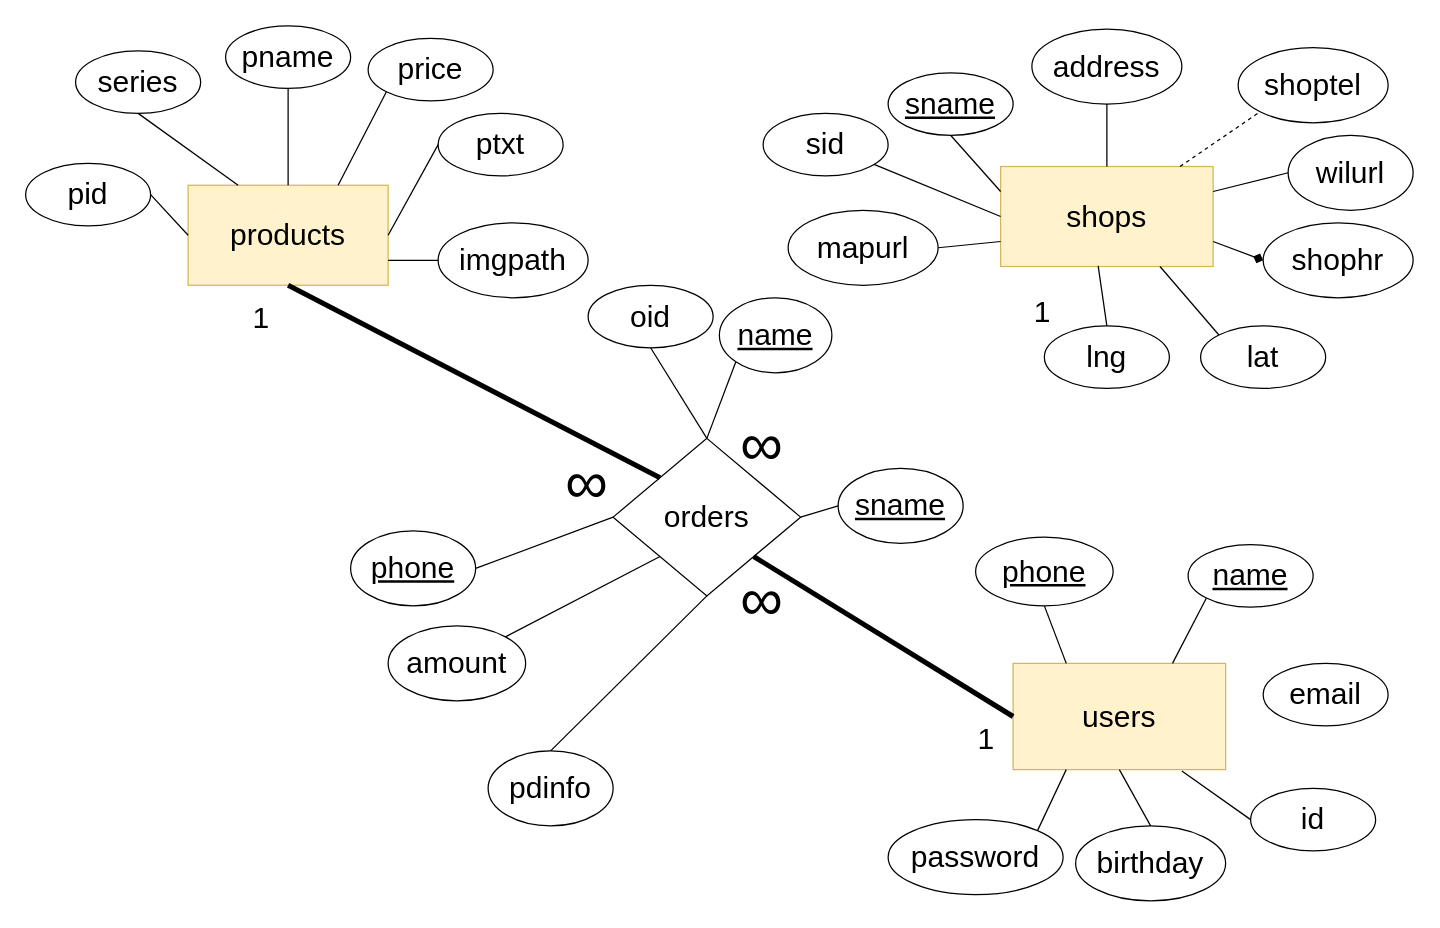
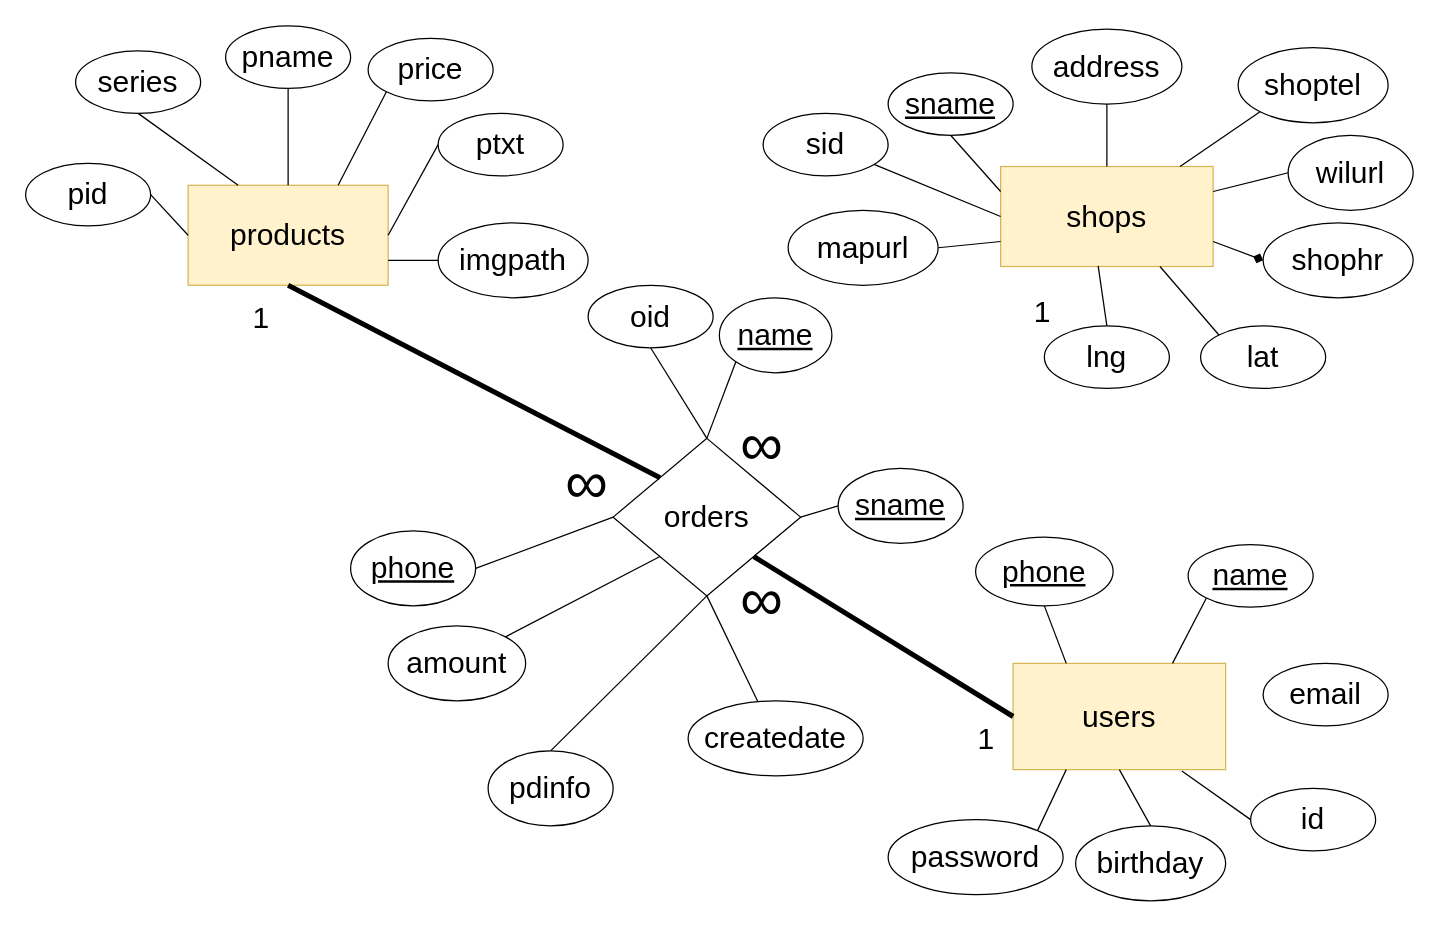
  <mxCell id="0" />
  <mxCell id="1" parent="0" />
  <mxCell id="2" value="&lt;font style=&quot;font-size: 24px;&quot;&gt;products&lt;/font&gt;" style="rounded=0;whiteSpace=wrap;html=1;fillColor=#fff2cc;strokeColor=#d6b656;" parent="1" vertex="1"><mxGeometry x="150" y="147.5" width="160" height="80" as="geometry" /></mxCell>
  <mxCell id="3" value="&lt;font style=&quot;font-size: 24px;&quot;&gt;pid&lt;/font&gt;" style="ellipse;whiteSpace=wrap;html=1;" parent="1" vertex="1"><mxGeometry x="20" y="130" width="100" height="50" as="geometry" /></mxCell>
  <mxCell id="4" value="&lt;font style=&quot;font-size: 24px;&quot;&gt;pname&lt;/font&gt;" style="ellipse;whiteSpace=wrap;html=1;" parent="1" vertex="1"><mxGeometry x="180" y="20" width="100" height="50" as="geometry" /></mxCell>
  <mxCell id="5" value="&lt;font style=&quot;font-size: 24px;&quot;&gt;price&lt;/font&gt;" style="ellipse;whiteSpace=wrap;html=1;" parent="1" vertex="1"><mxGeometry x="294" y="30" width="100" height="50" as="geometry" /></mxCell>
  <mxCell id="6" value="&lt;font style=&quot;font-size: 24px;&quot;&gt;series&lt;/font&gt;" style="ellipse;whiteSpace=wrap;html=1;" parent="1" vertex="1"><mxGeometry x="60" y="40" width="100" height="50" as="geometry" /></mxCell>
  <mxCell id="7" value="" style="endArrow=none;html=1;rounded=0;entryX=0;entryY=0.5;entryDx=0;entryDy=0;exitX=1;exitY=0.5;exitDx=0;exitDy=0;" parent="1" source="3" target="2" edge="1"><mxGeometry width="50" height="50" relative="1" as="geometry"><mxPoint x="100" y="200" as="sourcePoint" /><mxPoint x="120" y="160" as="targetPoint" /></mxGeometry></mxCell>
  <mxCell id="8" value="" style="endArrow=none;html=1;rounded=0;exitX=0.25;exitY=0;exitDx=0;exitDy=0;entryX=0.5;entryY=1;entryDx=0;entryDy=0;" parent="1" source="2" target="6" edge="1"><mxGeometry width="50" height="50" relative="1" as="geometry"><mxPoint x="190" y="70" as="sourcePoint" /><mxPoint x="240" y="20" as="targetPoint" /></mxGeometry></mxCell>
  <mxCell id="9" value="" style="endArrow=none;html=1;rounded=0;exitX=0.5;exitY=0;exitDx=0;exitDy=0;entryX=0.5;entryY=1;entryDx=0;entryDy=0;" parent="1" source="2" target="4" edge="1"><mxGeometry width="50" height="50" relative="1" as="geometry"><mxPoint x="210" y="90" as="sourcePoint" /><mxPoint x="260" y="40" as="targetPoint" /></mxGeometry></mxCell>
  <mxCell id="10" value="" style="endArrow=none;html=1;rounded=0;exitX=0.75;exitY=0;exitDx=0;exitDy=0;entryX=0;entryY=1;entryDx=0;entryDy=0;" parent="1" source="2" target="5" edge="1"><mxGeometry width="50" height="50" relative="1" as="geometry"><mxPoint x="280" y="100" as="sourcePoint" /><mxPoint x="290" y="70" as="targetPoint" /></mxGeometry></mxCell>
  <mxCell id="11" value="&lt;font style=&quot;font-size: 24px;&quot;&gt;ptxt&lt;/font&gt;" style="ellipse;whiteSpace=wrap;html=1;" parent="1" vertex="1"><mxGeometry x="350" y="90" width="100" height="50" as="geometry" /></mxCell>
  <mxCell id="12" value="" style="endArrow=none;html=1;rounded=0;exitX=1;exitY=0.5;exitDx=0;exitDy=0;entryX=0;entryY=0.5;entryDx=0;entryDy=0;" parent="1" source="2" target="11" edge="1"><mxGeometry width="50" height="50" relative="1" as="geometry"><mxPoint x="350" y="220" as="sourcePoint" /><mxPoint x="400" y="170" as="targetPoint" /></mxGeometry></mxCell>
  <mxCell id="13" value="&lt;font style=&quot;font-size: 24px;&quot;&gt;imgpath&lt;/font&gt;" style="ellipse;whiteSpace=wrap;html=1;" parent="1" vertex="1"><mxGeometry x="350" y="177.5" width="120" height="60" as="geometry" /></mxCell>
  <mxCell id="14" value="" style="endArrow=none;html=1;rounded=0;exitX=1;exitY=0.75;exitDx=0;exitDy=0;entryX=0;entryY=0.5;entryDx=0;entryDy=0;" parent="1" source="2" target="13" edge="1"><mxGeometry width="50" height="50" relative="1" as="geometry"><mxPoint x="350" y="230" as="sourcePoint" /><mxPoint x="400" y="180" as="targetPoint" /></mxGeometry></mxCell>
  <mxCell id="15" value="&lt;font style=&quot;font-size: 24px;&quot;&gt;shops&lt;/font&gt;" style="rounded=0;whiteSpace=wrap;html=1;fillColor=#fff2cc;strokeColor=#d6b656;" parent="1" vertex="1"><mxGeometry x="800" y="132.5" width="170" height="80" as="geometry" /></mxCell>
  <mxCell id="16" value="&lt;font style=&quot;font-size: 24px;&quot;&gt;sid&lt;/font&gt;" style="ellipse;whiteSpace=wrap;html=1;" parent="1" vertex="1"><mxGeometry x="610" y="90" width="100" height="50" as="geometry" /></mxCell>
  <mxCell id="17" value="&lt;font style=&quot;font-size: 24px;&quot;&gt;&lt;u&gt;sname&lt;/u&gt;&lt;/font&gt;" style="ellipse;whiteSpace=wrap;html=1;" parent="1" vertex="1"><mxGeometry x="710" y="57.5" width="100" height="50" as="geometry" /></mxCell>
  <mxCell id="18" value="&lt;font style=&quot;font-size: 24px;&quot;&gt;address&lt;/font&gt;" style="ellipse;whiteSpace=wrap;html=1;" parent="1" vertex="1"><mxGeometry x="825" y="22.5" width="120" height="60" as="geometry" /></mxCell>
  <mxCell id="19" value="&lt;span style=&quot;font-size: 24px;&quot;&gt;shoptel&lt;/span&gt;" style="ellipse;whiteSpace=wrap;html=1;" parent="1" vertex="1"><mxGeometry x="990" y="37.5" width="120" height="60" as="geometry" /></mxCell>
  <mxCell id="20" value="&lt;font style=&quot;font-size: 24px;&quot;&gt;shophr&lt;/font&gt;" style="ellipse;whiteSpace=wrap;html=1;" parent="1" vertex="1"><mxGeometry x="1010" y="177.5" width="120" height="60" as="geometry" /></mxCell>
  <mxCell id="21" value="&lt;font style=&quot;font-size: 24px;&quot;&gt;mapurl&lt;/font&gt;" style="ellipse;whiteSpace=wrap;html=1;" parent="1" vertex="1"><mxGeometry x="630" y="167.5" width="120" height="60" as="geometry" /></mxCell>
  <mxCell id="22" value="&lt;font style=&quot;font-size: 24px;&quot;&gt;lat&lt;/font&gt;" style="ellipse;whiteSpace=wrap;html=1;" parent="1" vertex="1"><mxGeometry x="960" y="260" width="100" height="50" as="geometry" /></mxCell>
  <mxCell id="23" value="&lt;font style=&quot;font-size: 24px;&quot;&gt;lng&lt;/font&gt;" style="ellipse;whiteSpace=wrap;html=1;" parent="1" vertex="1"><mxGeometry x="835" y="260" width="100" height="50" as="geometry" /></mxCell>
  <mxCell id="24" value="" style="endArrow=none;html=1;rounded=0;entryX=0.459;entryY=0.994;entryDx=0;entryDy=0;exitX=0.5;exitY=0;exitDx=0;exitDy=0;entryPerimeter=0;" parent="1" source="23" target="15" edge="1"><mxGeometry width="50" height="50" relative="1" as="geometry"><mxPoint x="860" y="327.5" as="sourcePoint" /><mxPoint x="910" y="277.5" as="targetPoint" /></mxGeometry></mxCell>
  <mxCell id="25" value="" style="endArrow=none;html=1;rounded=0;entryX=0.75;entryY=1;entryDx=0;entryDy=0;exitX=0;exitY=0;exitDx=0;exitDy=0;" parent="1" source="22" target="15" edge="1"><mxGeometry width="50" height="50" relative="1" as="geometry"><mxPoint x="840" y="257.5" as="sourcePoint" /><mxPoint x="940" y="227.5" as="targetPoint" /></mxGeometry></mxCell>
  <mxCell id="26" value="" style="endArrow=none;html=1;rounded=0;exitX=0.5;exitY=0;exitDx=0;exitDy=0;entryX=0.5;entryY=1;entryDx=0;entryDy=0;" parent="1" source="15" target="18" edge="1"><mxGeometry width="50" height="50" relative="1" as="geometry"><mxPoint x="820" y="122.5" as="sourcePoint" /><mxPoint x="870" y="72.5" as="targetPoint" /></mxGeometry></mxCell>
  <mxCell id="27" value="" style="endArrow=none;html=1;rounded=0;entryX=0;entryY=0.25;entryDx=0;entryDy=0;exitX=0.5;exitY=1;exitDx=0;exitDy=0;" parent="1" source="17" target="15" edge="1"><mxGeometry width="50" height="50" relative="1" as="geometry"><mxPoint x="740" y="207.5" as="sourcePoint" /><mxPoint x="790" y="157.5" as="targetPoint" /></mxGeometry></mxCell>
  <mxCell id="28" value="" style="endArrow=none;html=1;rounded=0;entryX=0;entryY=0.5;entryDx=0;entryDy=0;" parent="1" source="16" target="15" edge="1"><mxGeometry width="50" height="50" relative="1" as="geometry"><mxPoint x="730" y="217.5" as="sourcePoint" /><mxPoint x="780" y="167.5" as="targetPoint" /></mxGeometry></mxCell>
  <mxCell id="29" value="" style="endArrow=none;html=1;rounded=0;entryX=0;entryY=0.75;entryDx=0;entryDy=0;exitX=1;exitY=0.5;exitDx=0;exitDy=0;" parent="1" source="21" target="15" edge="1"><mxGeometry width="50" height="50" relative="1" as="geometry"><mxPoint x="720" y="257.5" as="sourcePoint" /><mxPoint x="770" y="207.5" as="targetPoint" /></mxGeometry></mxCell>
- <mxCell id="30" value="" style="endArrow=none;html=1;rounded=0;entryX=0;entryY=1;entryDx=0;entryDy=0;dashed=1;" parent="1" source="15" target="19" edge="1"><mxGeometry width="50" height="50" relative="1" as="geometry"><mxPoint x="1020" y="137.5" as="sourcePoint" /><mxPoint x="990" y="132.5" as="targetPoint" /></mxGeometry></mxCell>
+ <mxCell id="30" value="" style="endArrow=none;html=1;rounded=0;entryX=0;entryY=1;entryDx=0;entryDy=0;" parent="1" source="15" target="19" edge="1"><mxGeometry width="50" height="50" relative="1" as="geometry"><mxPoint x="1020" y="137.5" as="sourcePoint" /><mxPoint x="990" y="132.5" as="targetPoint" /></mxGeometry></mxCell>
  <mxCell id="31" value="" style="endArrow=diamond;html=1;rounded=0;entryX=0;entryY=0.5;entryDx=0;entryDy=0;exitX=1;exitY=0.75;exitDx=0;exitDy=0;" parent="1" source="15" target="20" edge="1"><mxGeometry width="50" height="50" relative="1" as="geometry"><mxPoint x="930" y="307.5" as="sourcePoint" /><mxPoint x="980" y="257.5" as="targetPoint" /></mxGeometry></mxCell>
  <mxCell id="32" value="&lt;font style=&quot;font-size: 24px;&quot;&gt;wilurl&lt;/font&gt;" style="ellipse;whiteSpace=wrap;html=1;" parent="1" vertex="1"><mxGeometry x="1030" y="107.5" width="100" height="60" as="geometry" /></mxCell>
  <mxCell id="33" value="" style="endArrow=none;html=1;rounded=0;entryX=0;entryY=0.5;entryDx=0;entryDy=0;exitX=1;exitY=0.25;exitDx=0;exitDy=0;" parent="1" source="15" target="32" edge="1"><mxGeometry width="50" height="50" relative="1" as="geometry"><mxPoint x="990" y="177.5" as="sourcePoint" /><mxPoint x="1040" y="127.5" as="targetPoint" /></mxGeometry></mxCell>
  <mxCell id="34" value="&lt;font style=&quot;font-size: 24px;&quot;&gt;users&lt;/font&gt;" style="rounded=0;whiteSpace=wrap;html=1;fillColor=#fff2cc;strokeColor=#d6b656;" parent="1" vertex="1"><mxGeometry x="810" y="530" width="170" height="85" as="geometry" /></mxCell>
  <mxCell id="35" value="&lt;font style=&quot;font-size: 24px;&quot;&gt;id&lt;/font&gt;" style="ellipse;whiteSpace=wrap;html=1;" parent="1" vertex="1"><mxGeometry x="1000" y="630" width="100" height="50" as="geometry" /></mxCell>
  <mxCell id="36" value="&lt;font style=&quot;font-size: 24px;&quot;&gt;&lt;u&gt;name&lt;/u&gt;&lt;/font&gt;" style="ellipse;whiteSpace=wrap;html=1;" parent="1" vertex="1"><mxGeometry x="950" y="435" width="100" height="50" as="geometry" /></mxCell>
  <mxCell id="37" value="&lt;font style=&quot;font-size: 24px;&quot;&gt;email&lt;/font&gt;" style="ellipse;whiteSpace=wrap;html=1;" parent="1" vertex="1"><mxGeometry x="1010" y="530" width="100" height="50" as="geometry" /></mxCell>
  <mxCell id="38" value="&lt;font style=&quot;font-size: 24px;&quot;&gt;password&lt;/font&gt;" style="ellipse;whiteSpace=wrap;html=1;" parent="1" vertex="1"><mxGeometry x="710" y="655" width="140" height="60" as="geometry" /></mxCell>
  <mxCell id="39" value="&lt;font style=&quot;font-size: 24px;&quot;&gt;&lt;u&gt;phone&lt;/u&gt;&lt;/font&gt;" style="ellipse;whiteSpace=wrap;html=1;" parent="1" vertex="1"><mxGeometry x="780" y="429" width="110" height="55" as="geometry" /></mxCell>
  <mxCell id="40" value="&lt;font style=&quot;font-size: 24px;&quot;&gt;birthday&lt;/font&gt;" style="ellipse;whiteSpace=wrap;html=1;" parent="1" vertex="1"><mxGeometry x="860" y="660" width="120" height="60" as="geometry" /></mxCell>
  <mxCell id="41" value="" style="endArrow=none;html=1;rounded=0;entryX=0.25;entryY=0;entryDx=0;entryDy=0;exitX=0.5;exitY=1;exitDx=0;exitDy=0;" parent="1" source="39" target="34" edge="1"><mxGeometry width="50" height="50" relative="1" as="geometry"><mxPoint x="780" y="502.5" as="sourcePoint" /><mxPoint x="830" y="452.5" as="targetPoint" /></mxGeometry></mxCell>
  <mxCell id="42" value="" style="endArrow=none;html=1;rounded=0;entryX=0;entryY=1;entryDx=0;entryDy=0;exitX=0.75;exitY=0;exitDx=0;exitDy=0;" parent="1" source="34" target="36" edge="1"><mxGeometry width="50" height="50" relative="1" as="geometry"><mxPoint x="945" y="495" as="sourcePoint" /><mxPoint x="995" y="445" as="targetPoint" /></mxGeometry></mxCell>
  <mxCell id="43" value="" style="endArrow=none;html=1;rounded=0;exitX=1;exitY=0;exitDx=0;exitDy=0;entryX=0.25;entryY=1;entryDx=0;entryDy=0;" parent="1" source="38" target="34" edge="1"><mxGeometry width="50" height="50" relative="1" as="geometry"><mxPoint x="735" y="570" as="sourcePoint" /><mxPoint x="780" y="600" as="targetPoint" /></mxGeometry></mxCell>
  <mxCell id="44" value="" style="endArrow=none;html=1;rounded=0;entryX=0.5;entryY=1;entryDx=0;entryDy=0;exitX=0.5;exitY=0;exitDx=0;exitDy=0;" parent="1" source="40" target="34" edge="1"><mxGeometry width="50" height="50" relative="1" as="geometry"><mxPoint x="750" y="620" as="sourcePoint" /><mxPoint x="800" y="570" as="targetPoint" /></mxGeometry></mxCell>
  <mxCell id="45" value="&lt;font style=&quot;font-size: 24px;&quot;&gt;oid&lt;/font&gt;" style="ellipse;whiteSpace=wrap;html=1;" parent="1" vertex="1"><mxGeometry x="470" y="227.5" width="100" height="50" as="geometry" /></mxCell>
  <mxCell id="46" value="&lt;font style=&quot;font-size: 24px;&quot;&gt;&lt;u&gt;phone&lt;/u&gt;&lt;/font&gt;" style="ellipse;whiteSpace=wrap;html=1;" parent="1" vertex="1"><mxGeometry x="280" y="424" width="100" height="60" as="geometry" /></mxCell>
  <mxCell id="47" value="&lt;font style=&quot;font-size: 24px;&quot;&gt;&lt;u&gt;name&lt;/u&gt;&lt;/font&gt;" style="ellipse;whiteSpace=wrap;html=1;" parent="1" vertex="1"><mxGeometry x="575" y="237.5" width="90" height="60" as="geometry" /></mxCell>
  <mxCell id="48" value="&lt;font style=&quot;font-size: 24px;&quot;&gt;&lt;u&gt;sname&lt;/u&gt;&lt;/font&gt;" style="ellipse;whiteSpace=wrap;html=1;" parent="1" vertex="1"><mxGeometry x="670" y="374" width="100" height="60" as="geometry" /></mxCell>
  <mxCell id="49" value="&lt;font style=&quot;font-size: 24px;&quot;&gt;amount&lt;/font&gt;" style="ellipse;whiteSpace=wrap;html=1;" parent="1" vertex="1"><mxGeometry x="310" y="500" width="110" height="60" as="geometry" /></mxCell>
  <mxCell id="50" value="&lt;font style=&quot;font-size: 24px;&quot;&gt;pdinfo&lt;/font&gt;" style="ellipse;whiteSpace=wrap;html=1;" parent="1" vertex="1"><mxGeometry x="390" y="600" width="100" height="60" as="geometry" /></mxCell>
+ <mxCell id="51" value="&lt;font style=&quot;font-size: 24px;&quot;&gt;createdate&lt;/font&gt;" style="ellipse;whiteSpace=wrap;html=1;" parent="1" vertex="1"><mxGeometry x="550" y="560" width="140" height="60" as="geometry" /></mxCell>
  <mxCell id="52" value="&lt;font style=&quot;font-size: 24px;&quot;&gt;orders&lt;/font&gt;" style="rhombus;whiteSpace=wrap;html=1;" parent="1" vertex="1"><mxGeometry x="490" y="350" width="150" height="126" as="geometry" /></mxCell>
  <mxCell id="53" value="" style="endArrow=none;html=1;rounded=0;entryX=0;entryY=0.5;entryDx=0;entryDy=0;exitX=0.794;exitY=1.012;exitDx=0;exitDy=0;exitPerimeter=0;" parent="1" source="34" target="35" edge="1"><mxGeometry width="50" height="50" relative="1" as="geometry"><mxPoint x="970" y="655" as="sourcePoint" /><mxPoint x="1020" y="605" as="targetPoint" /></mxGeometry></mxCell>
  <mxCell id="54" value="" style="endArrow=none;html=1;rounded=0;strokeWidth=4;entryX=0;entryY=0;entryDx=0;entryDy=0;exitX=0.5;exitY=1;exitDx=0;exitDy=0;" parent="1" source="2" target="52" edge="1"><mxGeometry width="50" height="50" relative="1" as="geometry"><mxPoint x="300" y="320" as="sourcePoint" /><mxPoint x="350" y="270" as="targetPoint" /></mxGeometry></mxCell>
  <mxCell id="55" value="" style="endArrow=none;html=1;rounded=0;entryX=0;entryY=0.5;entryDx=0;entryDy=0;exitX=1;exitY=1;exitDx=0;exitDy=0;strokeWidth=4;" parent="1" source="52" target="34" edge="1"><mxGeometry width="50" height="50" relative="1" as="geometry"><mxPoint x="560" y="420" as="sourcePoint" /><mxPoint x="610" y="370" as="targetPoint" /></mxGeometry></mxCell>
  <mxCell id="56" value="" style="endArrow=none;html=1;rounded=0;entryX=0.5;entryY=1;entryDx=0;entryDy=0;exitX=0.5;exitY=0;exitDx=0;exitDy=0;" parent="1" source="52" target="45" edge="1"><mxGeometry width="50" height="50" relative="1" as="geometry"><mxPoint x="560" y="420" as="sourcePoint" /><mxPoint x="610" y="370" as="targetPoint" /></mxGeometry></mxCell>
  <mxCell id="57" value="" style="endArrow=none;html=1;rounded=0;entryX=0;entryY=1;entryDx=0;entryDy=0;exitX=1;exitY=0;exitDx=0;exitDy=0;" parent="1" source="49" target="52" edge="1"><mxGeometry width="50" height="50" relative="1" as="geometry"><mxPoint x="440" y="490" as="sourcePoint" /><mxPoint x="490" y="440" as="targetPoint" /></mxGeometry></mxCell>
  <mxCell id="58" value="" style="endArrow=none;html=1;rounded=0;exitX=1;exitY=0.5;exitDx=0;exitDy=0;entryX=0;entryY=0.5;entryDx=0;entryDy=0;" parent="1" source="46" target="52" edge="1"><mxGeometry width="50" height="50" relative="1" as="geometry"><mxPoint x="400" y="435" as="sourcePoint" /><mxPoint x="460" y="430" as="targetPoint" /></mxGeometry></mxCell>
  <mxCell id="59" value="" style="endArrow=none;html=1;rounded=0;exitX=0;exitY=0.5;exitDx=0;exitDy=0;entryX=1;entryY=0.5;entryDx=0;entryDy=0;" parent="1" target="52" edge="1" source="48"><mxGeometry width="50" height="50" relative="1" as="geometry"><mxPoint x="770" y="445" as="sourcePoint" /><mxPoint x="670" y="475" as="targetPoint" /></mxGeometry></mxCell>
  <mxCell id="60" value="" style="endArrow=none;html=1;rounded=0;entryX=0;entryY=1;entryDx=0;entryDy=0;exitX=0.5;exitY=0;exitDx=0;exitDy=0;" edge="1" parent="1" source="52" target="47"><mxGeometry width="50" height="50" relative="1" as="geometry"><mxPoint x="560" y="420" as="sourcePoint" /><mxPoint x="610" y="370" as="targetPoint" /></mxGeometry></mxCell>
  <mxCell id="61" value="" style="endArrow=none;html=1;rounded=0;entryX=0.5;entryY=1;entryDx=0;entryDy=0;exitX=0.5;exitY=0;exitDx=0;exitDy=0;" edge="1" parent="1" source="50" target="52"><mxGeometry width="50" height="50" relative="1" as="geometry"><mxPoint x="500" y="526" as="sourcePoint" /><mxPoint x="550" y="476" as="targetPoint" /></mxGeometry></mxCell>
+ <mxCell id="62" value="" style="endArrow=none;html=1;rounded=0;exitX=0.5;exitY=1;exitDx=0;exitDy=0;" edge="1" parent="1" source="52" target="51"><mxGeometry width="50" height="50" relative="1" as="geometry"><mxPoint x="570" y="480" as="sourcePoint" /><mxPoint x="610" y="370" as="targetPoint" /></mxGeometry></mxCell>
  <mxCell id="63" value="&lt;font style=&quot;font-size: 48px;&quot;&gt;∞&lt;/font&gt;" style="text;whiteSpace=wrap;html=1;" vertex="1" parent="1"><mxGeometry x="450" y="350" width="40" height="40" as="geometry" /></mxCell>
  <mxCell id="64" value="&lt;font style=&quot;font-size: 48px;&quot;&gt;∞&lt;/font&gt;" style="text;whiteSpace=wrap;html=1;" vertex="1" parent="1"><mxGeometry x="590" y="320" width="40" height="40" as="geometry" /></mxCell>
  <mxCell id="65" value="&lt;font style=&quot;font-size: 48px;&quot;&gt;∞&lt;/font&gt;" style="text;whiteSpace=wrap;html=1;" vertex="1" parent="1"><mxGeometry x="590" y="444" width="40" height="40" as="geometry" /></mxCell>
  <mxCell id="66" value="&lt;font style=&quot;font-size: 24px;&quot;&gt;1&lt;/font&gt;" style="text;whiteSpace=wrap;html=1;" vertex="1" parent="1"><mxGeometry x="200" y="232.5" width="40" height="40" as="geometry" /></mxCell>
  <mxCell id="67" value="&lt;font style=&quot;font-size: 24px;&quot;&gt;1&lt;/font&gt;" style="text;whiteSpace=wrap;html=1;" vertex="1" parent="1"><mxGeometry x="825" y="227.5" width="40" height="40" as="geometry" /></mxCell>
  <mxCell id="68" value="&lt;font style=&quot;font-size: 24px;&quot;&gt;1&lt;/font&gt;" style="text;whiteSpace=wrap;html=1;" vertex="1" parent="1"><mxGeometry x="780" y="570" width="40" height="40" as="geometry" /></mxCell>
